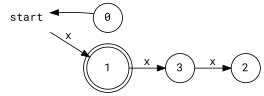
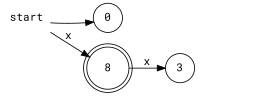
  digraph {
    fontname="Roboto Mono"
    rankdir=LR
    node [fontname="Roboto Mono" shape=circle]
    edge [fontname="Roboto Mono"]
    start [shape=none]
    0
-   1 [shape=doublecircle]
+   1 [shape=doublecircle label=8]
    3
-   2
-   0 -> start
+   start -> 0
    start -> 1 [label=x]
    1 -> 3 [label=x]
-   3 -> 2 [label=x]
  }
